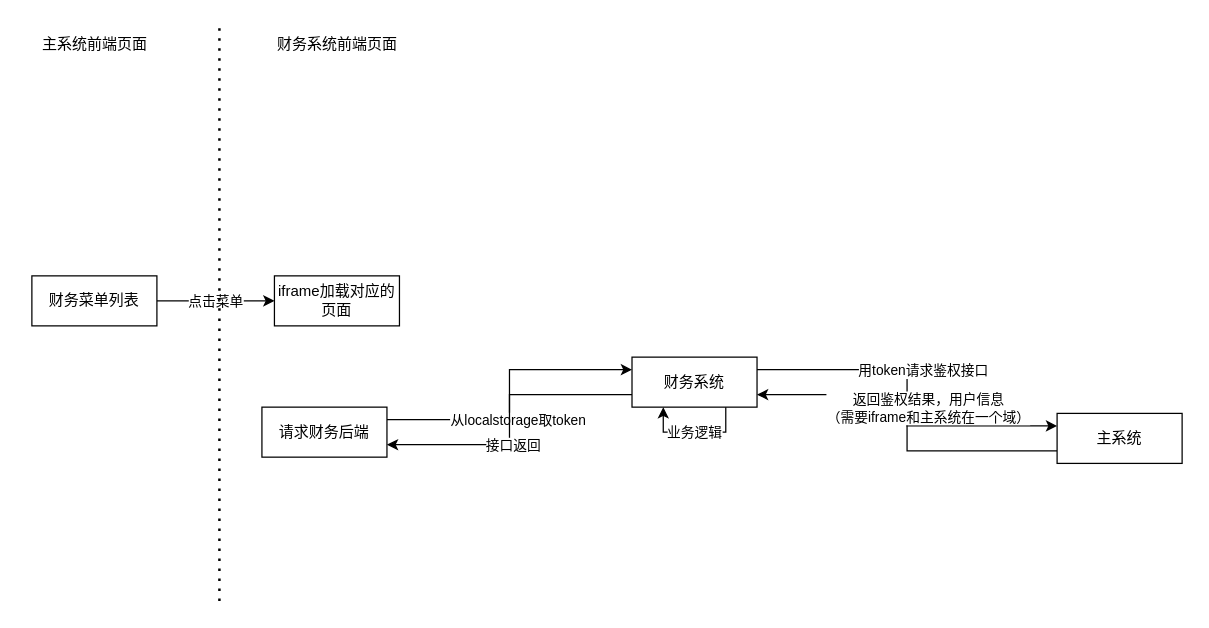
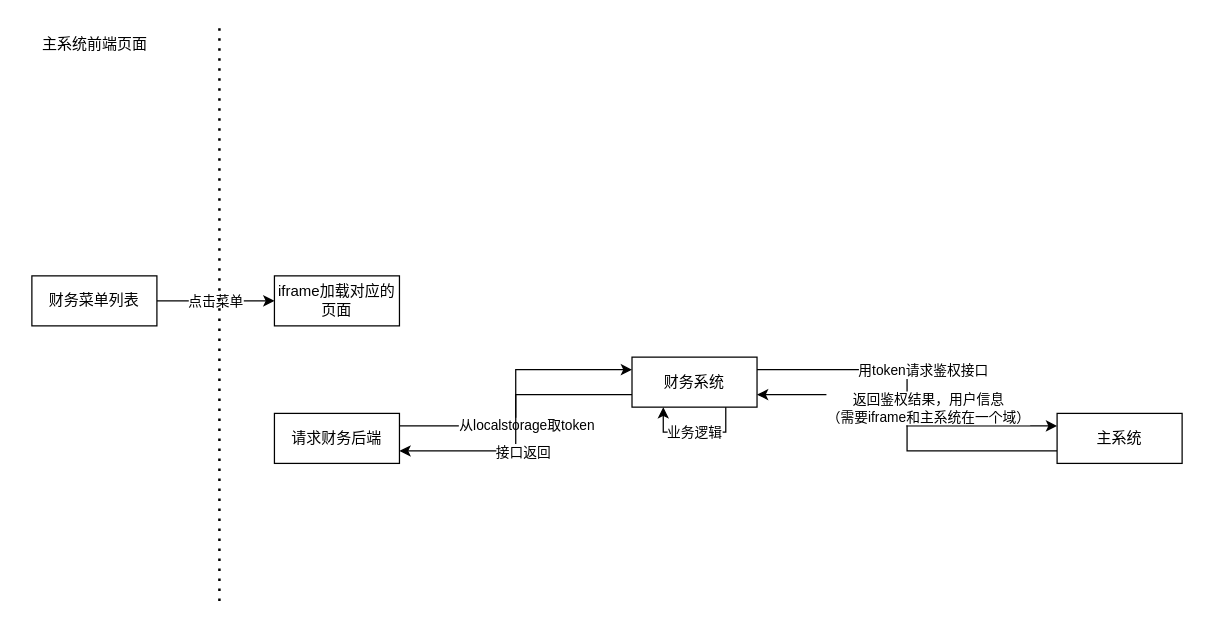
  <mxCell id="0" />
  <mxCell id="1" parent="0" />
  <mxCell id="2" value="" style="edgeStyle=orthogonalEdgeStyle;rounded=0;orthogonalLoop=1;jettySize=auto;html=1;" edge="1" parent="1" source="4" target="5"><mxGeometry relative="1" as="geometry" /></mxCell>
  <mxCell id="3" value="点击菜单" style="edgeLabel;html=1;align=center;verticalAlign=middle;resizable=0;points=[];" vertex="1" connectable="0" parent="2"><mxGeometry x="-0.24" y="-1" relative="1" as="geometry"><mxPoint x="10" y="-1" as="offset" /></mxGeometry></mxCell>
  <mxCell id="4" value="财务菜单列表" style="rounded=0;whiteSpace=wrap;html=1;" vertex="1" parent="1"><mxGeometry x="25" y="220" width="100" height="40" as="geometry" /></mxCell>
  <mxCell id="5" value="iframe加载对应的页面" style="rounded=0;whiteSpace=wrap;html=1;" vertex="1" parent="1"><mxGeometry x="219" y="220" width="100" height="40" as="geometry" /></mxCell>
  <mxCell id="6" style="edgeStyle=orthogonalEdgeStyle;rounded=0;orthogonalLoop=1;jettySize=auto;html=1;exitX=1;exitY=0.25;exitDx=0;exitDy=0;entryX=0;entryY=0.25;entryDx=0;entryDy=0;" edge="1" parent="1" source="8" target="13"><mxGeometry relative="1" as="geometry" /></mxCell>
  <mxCell id="7" value="从localstorage取token" style="edgeLabel;html=1;align=center;verticalAlign=middle;resizable=0;points=[];" vertex="1" connectable="0" parent="6"><mxGeometry x="-0.185" relative="1" as="geometry"><mxPoint x="8" as="offset" /></mxGeometry></mxCell>
- <mxCell id="8" value="请求财务后端" style="rounded=0;whiteSpace=wrap;html=1;" vertex="1" parent="1"><mxGeometry x="209" y="325" width="100" height="40" as="geometry" /></mxCell>
+ <mxCell id="8" value="请求财务后端" style="rounded=0;whiteSpace=wrap;html=1;" vertex="1" parent="1"><mxGeometry x="219" y="330" width="100" height="40" as="geometry" /></mxCell>
  <mxCell id="9" style="edgeStyle=orthogonalEdgeStyle;rounded=0;orthogonalLoop=1;jettySize=auto;html=1;exitX=1;exitY=0.25;exitDx=0;exitDy=0;entryX=0;entryY=0.25;entryDx=0;entryDy=0;" edge="1" parent="1" source="13" target="16"><mxGeometry relative="1" as="geometry" /></mxCell>
  <mxCell id="10" value="用token请求鉴权接口" style="edgeLabel;html=1;align=center;verticalAlign=middle;resizable=0;points=[];" vertex="1" connectable="0" parent="9"><mxGeometry x="-0.663" relative="1" as="geometry"><mxPoint x="84" as="offset" /></mxGeometry></mxCell>
  <mxCell id="11" style="edgeStyle=orthogonalEdgeStyle;rounded=0;orthogonalLoop=1;jettySize=auto;html=1;exitX=0;exitY=0.75;exitDx=0;exitDy=0;entryX=1;entryY=0.75;entryDx=0;entryDy=0;" edge="1" parent="1" source="13" target="8"><mxGeometry relative="1" as="geometry" /></mxCell>
  <mxCell id="12" value="接口返回" style="edgeLabel;html=1;align=center;verticalAlign=middle;resizable=0;points=[];" vertex="1" connectable="0" parent="11"><mxGeometry x="0.306" y="4" relative="1" as="geometry"><mxPoint x="18" y="-4" as="offset" /></mxGeometry></mxCell>
  <mxCell id="13" value="财务系统" style="rounded=0;whiteSpace=wrap;html=1;" vertex="1" parent="1"><mxGeometry x="505" y="285" width="100" height="40" as="geometry" /></mxCell>
  <mxCell id="14" style="edgeStyle=orthogonalEdgeStyle;rounded=0;orthogonalLoop=1;jettySize=auto;html=1;exitX=0;exitY=0.75;exitDx=0;exitDy=0;entryX=1;entryY=0.75;entryDx=0;entryDy=0;" edge="1" parent="1" source="16" target="13"><mxGeometry relative="1" as="geometry" /></mxCell>
  <mxCell id="15" value="返回鉴权结果，用户信息&lt;br&gt;（需要iframe和主系统在一个域）" style="edgeLabel;html=1;align=center;verticalAlign=middle;resizable=0;points=[];" vertex="1" connectable="0" parent="14"><mxGeometry x="0.264" y="1" relative="1" as="geometry"><mxPoint x="31" y="9" as="offset" /></mxGeometry></mxCell>
  <mxCell id="16" value="主系统" style="rounded=0;whiteSpace=wrap;html=1;" vertex="1" parent="1"><mxGeometry x="845" y="330" width="100" height="40" as="geometry" /></mxCell>
  <mxCell id="17" value="业务逻辑" style="edgeStyle=orthogonalEdgeStyle;rounded=0;orthogonalLoop=1;jettySize=auto;html=1;exitX=0.75;exitY=1;exitDx=0;exitDy=0;entryX=0.25;entryY=1;entryDx=0;entryDy=0;" edge="1" parent="1" source="13" target="13"><mxGeometry relative="1" as="geometry" /></mxCell>
  <mxCell id="18" value="" style="endArrow=none;dashed=1;html=1;dashPattern=1 3;strokeWidth=2;rounded=0;" edge="1" parent="1"><mxGeometry width="50" height="50" relative="1" as="geometry"><mxPoint x="175" y="480" as="sourcePoint" /><mxPoint x="175" y="20" as="targetPoint" /></mxGeometry></mxCell>
  <mxCell id="19" value="主系统前端页面" style="text;html=1;align=center;verticalAlign=middle;resizable=0;points=[];autosize=1;strokeColor=none;fillColor=none;" vertex="1" parent="1"><mxGeometry x="20" y="20" width="110" height="30" as="geometry" /></mxCell>
- <mxCell id="20" value="财务系统前端页面" style="text;html=1;align=center;verticalAlign=middle;resizable=0;points=[];autosize=1;strokeColor=none;fillColor=none;" vertex="1" parent="1"><mxGeometry x="209" y="20" width="120" height="30" as="geometry" /></mxCell>
